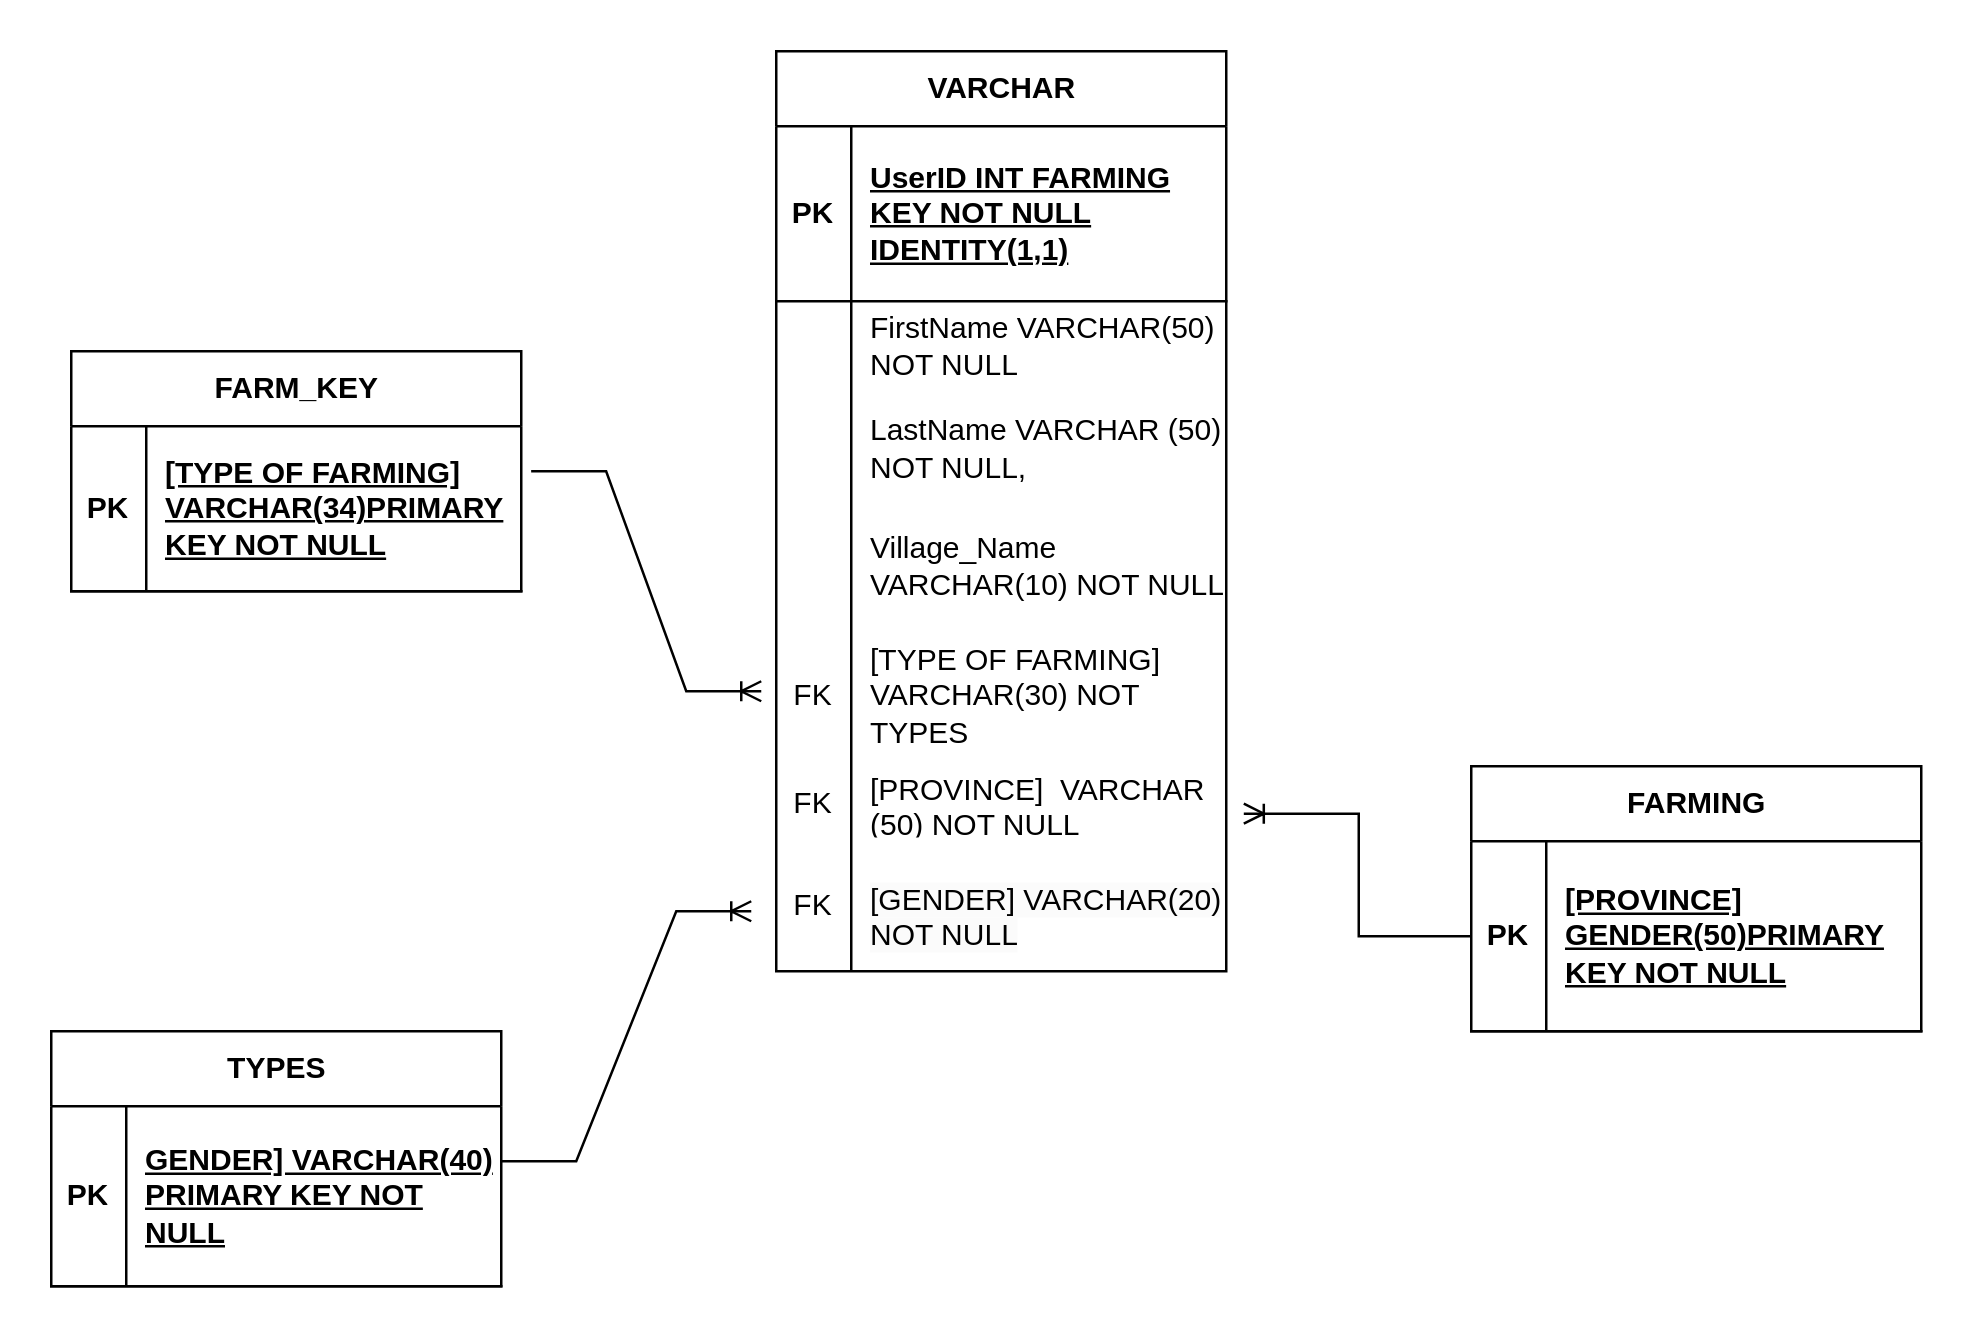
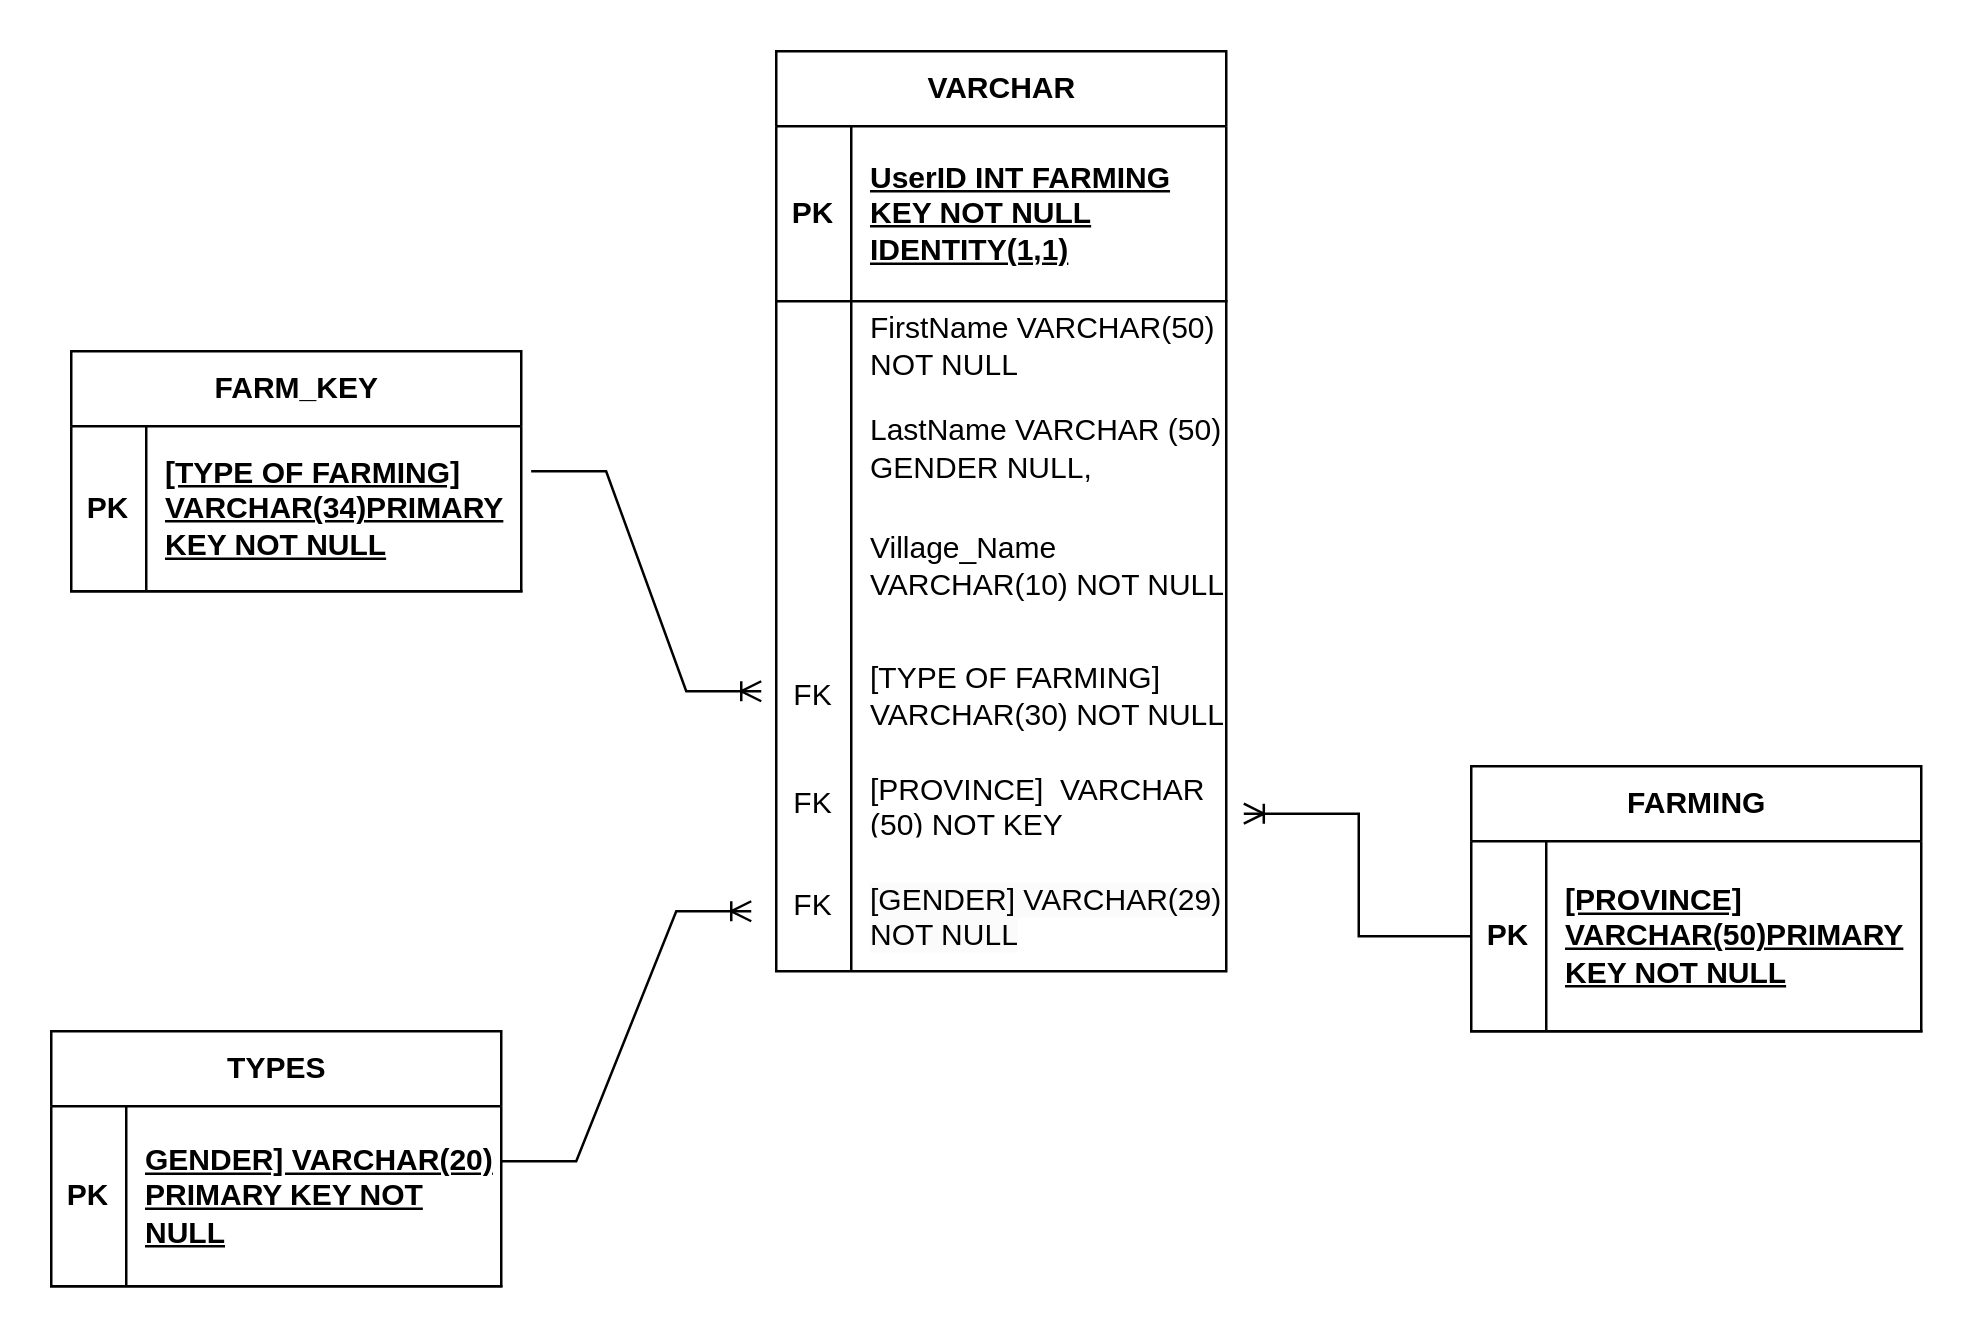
  <mxCell id="0" />
  <mxCell id="1" parent="0" />
  <mxCell id="2" value="VARCHAR" style="shape=table;startSize=30;container=1;collapsible=1;childLayout=tableLayout;fixedRows=1;rowLines=0;fontStyle=1;align=center;resizeLast=1;html=1;" parent="1" vertex="1"><mxGeometry x="310" y="20" width="180" height="368" as="geometry" /></mxCell>
  <mxCell id="3" value="" style="shape=tableRow;horizontal=0;startSize=0;swimlaneHead=0;swimlaneBody=0;fillColor=none;collapsible=0;dropTarget=0;points=[[0,0.5],[1,0.5]];portConstraint=eastwest;top=0;left=0;right=0;bottom=1;" parent="2" vertex="1"><mxGeometry y="30" width="180" height="70" as="geometry" /></mxCell>
  <mxCell id="4" value="PK" style="shape=partialRectangle;connectable=0;fillColor=none;top=0;left=0;bottom=0;right=0;fontStyle=1;overflow=hidden;whiteSpace=wrap;html=1;" parent="3" vertex="1"><mxGeometry width="30" height="70" as="geometry"><mxRectangle width="30" height="70" as="alternateBounds" /></mxGeometry></mxCell>
  <mxCell id="5" value="UserID INT FARMING KEY NOT NULL IDENTITY(1,1)" style="shape=partialRectangle;connectable=0;fillColor=none;top=0;left=0;bottom=0;right=0;align=left;spacingLeft=6;fontStyle=5;overflow=hidden;whiteSpace=wrap;html=1;" parent="3" vertex="1"><mxGeometry x="30" width="150" height="70" as="geometry"><mxRectangle width="150" height="70" as="alternateBounds" /></mxGeometry></mxCell>
  <mxCell id="6" value="" style="shape=tableRow;horizontal=0;startSize=0;swimlaneHead=0;swimlaneBody=0;fillColor=none;collapsible=0;dropTarget=0;points=[[0,0.5],[1,0.5]];portConstraint=eastwest;top=0;left=0;right=0;bottom=0;" parent="2" vertex="1"><mxGeometry y="100" width="180" height="36" as="geometry" /></mxCell>
  <mxCell id="7" value="" style="shape=partialRectangle;connectable=0;fillColor=none;top=0;left=0;bottom=0;right=0;editable=1;overflow=hidden;whiteSpace=wrap;html=1;" parent="6" vertex="1"><mxGeometry width="30" height="36" as="geometry"><mxRectangle width="30" height="36" as="alternateBounds" /></mxGeometry></mxCell>
  <mxCell id="8" value="FirstName VARCHAR(50) NOT NULL" style="shape=partialRectangle;connectable=0;fillColor=none;top=0;left=0;bottom=0;right=0;align=left;spacingLeft=6;overflow=hidden;whiteSpace=wrap;html=1;" parent="6" vertex="1"><mxGeometry x="30" width="150" height="36" as="geometry"><mxRectangle width="150" height="36" as="alternateBounds" /></mxGeometry></mxCell>
  <mxCell id="9" value="" style="shape=tableRow;horizontal=0;startSize=0;swimlaneHead=0;swimlaneBody=0;fillColor=none;collapsible=0;dropTarget=0;points=[[0,0.5],[1,0.5]];portConstraint=eastwest;top=0;left=0;right=0;bottom=0;" parent="2" vertex="1"><mxGeometry y="136" width="180" height="46" as="geometry" /></mxCell>
  <mxCell id="10" value="" style="shape=partialRectangle;connectable=0;fillColor=none;top=0;left=0;bottom=0;right=0;editable=1;overflow=hidden;whiteSpace=wrap;html=1;" parent="9" vertex="1"><mxGeometry width="30" height="46" as="geometry"><mxRectangle width="30" height="46" as="alternateBounds" /></mxGeometry></mxCell>
- <mxCell id="11" value="LastName VARCHAR (50) NOT NULL," style="shape=partialRectangle;connectable=0;fillColor=none;top=0;left=0;bottom=0;right=0;align=left;spacingLeft=6;overflow=hidden;whiteSpace=wrap;html=1;" parent="9" vertex="1"><mxGeometry x="30" width="150" height="46" as="geometry"><mxRectangle width="150" height="46" as="alternateBounds" /></mxGeometry></mxCell>
+ <mxCell id="11" value="LastName VARCHAR (50) GENDER NULL," style="shape=partialRectangle;connectable=0;fillColor=none;top=0;left=0;bottom=0;right=0;align=left;spacingLeft=6;overflow=hidden;whiteSpace=wrap;html=1;" parent="9" vertex="1"><mxGeometry x="30" width="150" height="46" as="geometry"><mxRectangle width="150" height="46" as="alternateBounds" /></mxGeometry></mxCell>
  <mxCell id="12" style="shape=tableRow;horizontal=0;startSize=0;swimlaneHead=0;swimlaneBody=0;fillColor=none;collapsible=0;dropTarget=0;points=[[0,0.5],[1,0.5]];portConstraint=eastwest;top=0;left=0;right=0;bottom=0;" parent="2" vertex="1"><mxGeometry y="182" width="180" height="48" as="geometry" /></mxCell>
  <mxCell id="13" style="shape=partialRectangle;connectable=0;fillColor=none;top=0;left=0;bottom=0;right=0;editable=1;overflow=hidden;whiteSpace=wrap;html=1;" parent="12" vertex="1"><mxGeometry width="30" height="48" as="geometry"><mxRectangle width="30" height="48" as="alternateBounds" /></mxGeometry></mxCell>
  <mxCell id="14" value="Village_Name VARCHAR(10) NOT NULL" style="shape=partialRectangle;connectable=0;fillColor=none;top=0;left=0;bottom=0;right=0;align=left;spacingLeft=6;overflow=hidden;whiteSpace=wrap;html=1;" parent="12" vertex="1"><mxGeometry x="30" width="150" height="48" as="geometry"><mxRectangle width="150" height="48" as="alternateBounds" /></mxGeometry></mxCell>
  <mxCell id="15" value="" style="shape=tableRow;horizontal=0;startSize=0;swimlaneHead=0;swimlaneBody=0;fillColor=none;collapsible=0;dropTarget=0;points=[[0,0.5],[1,0.5]];portConstraint=eastwest;top=0;left=0;right=0;bottom=0;" parent="2" vertex="1"><mxGeometry y="230" width="180" height="56" as="geometry" /></mxCell>
  <mxCell id="16" value="FK" style="shape=partialRectangle;connectable=0;fillColor=none;top=0;left=0;bottom=0;right=0;fontStyle=0;overflow=hidden;whiteSpace=wrap;html=1;" parent="15" vertex="1"><mxGeometry width="30" height="56" as="geometry"><mxRectangle width="30" height="56" as="alternateBounds" /></mxGeometry></mxCell>
- <mxCell id="17" value="[TYPE OF FARMING] VARCHAR(30) NOT TYPES" style="shape=partialRectangle;connectable=0;fillColor=none;top=0;left=0;bottom=0;right=0;align=left;spacingLeft=6;fontStyle=0;overflow=hidden;whiteSpace=wrap;html=1;" parent="15" vertex="1"><mxGeometry x="30" width="150" height="56" as="geometry"><mxRectangle width="150" height="56" as="alternateBounds" /></mxGeometry></mxCell>
+ <mxCell id="17" value="[TYPE OF FARMING] VARCHAR(30) NOT NULL" style="shape=partialRectangle;connectable=0;fillColor=none;top=0;left=0;bottom=0;right=0;align=left;spacingLeft=6;fontStyle=0;overflow=hidden;whiteSpace=wrap;html=1;" parent="15" vertex="1"><mxGeometry x="30" width="150" height="56" as="geometry"><mxRectangle width="150" height="56" as="alternateBounds" /></mxGeometry></mxCell>
  <mxCell id="18" value="" style="shape=tableRow;horizontal=0;startSize=0;swimlaneHead=0;swimlaneBody=0;fillColor=none;collapsible=0;dropTarget=0;points=[[0,0.5],[1,0.5]];portConstraint=eastwest;top=0;left=0;right=0;bottom=0;" vertex="1" parent="2"><mxGeometry y="286" width="180" height="30" as="geometry" /></mxCell>
  <mxCell id="19" value="FK" style="shape=partialRectangle;connectable=0;fillColor=none;top=0;left=0;bottom=0;right=0;fontStyle=0;overflow=hidden;whiteSpace=wrap;html=1;" vertex="1" parent="18"><mxGeometry width="30" height="30" as="geometry"><mxRectangle width="30" height="30" as="alternateBounds" /></mxGeometry></mxCell>
- <mxCell id="20" value="[PROVINCE]&amp;nbsp; VARCHAR (50) NOT NULL" style="shape=partialRectangle;connectable=0;fillColor=none;top=0;left=0;bottom=0;right=0;align=left;spacingLeft=6;fontStyle=0;overflow=hidden;whiteSpace=wrap;html=1;" vertex="1" parent="18"><mxGeometry x="30" width="150" height="30" as="geometry"><mxRectangle width="150" height="30" as="alternateBounds" /></mxGeometry></mxCell>
+ <mxCell id="20" value="[PROVINCE]&amp;nbsp; VARCHAR (50) NOT KEY" style="shape=partialRectangle;connectable=0;fillColor=none;top=0;left=0;bottom=0;right=0;align=left;spacingLeft=6;fontStyle=0;overflow=hidden;whiteSpace=wrap;html=1;" vertex="1" parent="18"><mxGeometry x="30" width="150" height="30" as="geometry"><mxRectangle width="150" height="30" as="alternateBounds" /></mxGeometry></mxCell>
  <mxCell id="21" value="" style="shape=tableRow;horizontal=0;startSize=0;swimlaneHead=0;swimlaneBody=0;fillColor=none;collapsible=0;dropTarget=0;points=[[0,0.5],[1,0.5]];portConstraint=eastwest;top=0;left=0;right=0;bottom=0;" vertex="1" parent="2"><mxGeometry y="316" width="180" height="52" as="geometry" /></mxCell>
  <mxCell id="22" value="FK" style="shape=partialRectangle;connectable=0;fillColor=none;top=0;left=0;bottom=0;right=0;fontStyle=0;overflow=hidden;whiteSpace=wrap;html=1;" vertex="1" parent="21"><mxGeometry width="30" height="52" as="geometry"><mxRectangle width="30" height="52" as="alternateBounds" /></mxGeometry></mxCell>
- <mxCell id="23" value="&#10;&lt;span style=&quot;color: rgb(0, 0, 0); font-family: Helvetica; font-size: 12px; font-style: normal; font-variant-ligatures: normal; font-variant-caps: normal; font-weight: 400; letter-spacing: normal; orphans: 2; text-align: left; text-indent: 0px; text-transform: none; widows: 2; word-spacing: 0px; -webkit-text-stroke-width: 0px; background-color: rgb(251, 251, 251); text-decoration-thickness: initial; text-decoration-style: initial; text-decoration-color: initial; float: none; display: inline !important;&quot;&gt;[GENDER] VARCHAR(20) NOT NULL&lt;/span&gt;&#10;&#10;" style="shape=partialRectangle;connectable=0;fillColor=none;top=0;left=0;bottom=0;right=0;align=left;spacingLeft=6;fontStyle=0;overflow=hidden;whiteSpace=wrap;html=1;" vertex="1" parent="21"><mxGeometry x="30" width="150" height="52" as="geometry"><mxRectangle width="150" height="52" as="alternateBounds" /></mxGeometry></mxCell>
+ <mxCell id="23" value="&#10;&lt;span style=&quot;color: rgb(0, 0, 0); font-family: Helvetica; font-size: 12px; font-style: normal; font-variant-ligatures: normal; font-variant-caps: normal; font-weight: 400; letter-spacing: normal; orphans: 2; text-align: left; text-indent: 0px; text-transform: none; widows: 2; word-spacing: 0px; -webkit-text-stroke-width: 0px; background-color: rgb(251, 251, 251); text-decoration-thickness: initial; text-decoration-style: initial; text-decoration-color: initial; float: none; display: inline !important;&quot;&gt;[GENDER] VARCHAR(29) NOT NULL&lt;/span&gt;&#10;&#10;" style="shape=partialRectangle;connectable=0;fillColor=none;top=0;left=0;bottom=0;right=0;align=left;spacingLeft=6;fontStyle=0;overflow=hidden;whiteSpace=wrap;html=1;" vertex="1" parent="21"><mxGeometry x="30" width="150" height="52" as="geometry"><mxRectangle width="150" height="52" as="alternateBounds" /></mxGeometry></mxCell>
  <mxCell id="24" value="TYPES" style="shape=table;startSize=30;container=1;collapsible=1;childLayout=tableLayout;fixedRows=1;rowLines=0;fontStyle=1;align=center;resizeLast=1;html=1;" vertex="1" parent="1"><mxGeometry x="20" y="412" width="180" height="102" as="geometry" /></mxCell>
  <mxCell id="25" value="" style="shape=tableRow;horizontal=0;startSize=0;swimlaneHead=0;swimlaneBody=0;fillColor=none;collapsible=0;dropTarget=0;points=[[0,0.5],[1,0.5]];portConstraint=eastwest;top=0;left=0;right=0;bottom=1;" vertex="1" parent="24"><mxGeometry y="30" width="180" height="72" as="geometry" /></mxCell>
  <mxCell id="26" value="PK" style="shape=partialRectangle;connectable=0;fillColor=none;top=0;left=0;bottom=0;right=0;fontStyle=1;overflow=hidden;whiteSpace=wrap;html=1;" vertex="1" parent="25"><mxGeometry width="30" height="72" as="geometry"><mxRectangle width="30" height="72" as="alternateBounds" /></mxGeometry></mxCell>
- <mxCell id="27" value="GENDER] VARCHAR(40) PRIMARY KEY NOT NULL" style="shape=partialRectangle;connectable=0;fillColor=none;top=0;left=0;bottom=0;right=0;align=left;spacingLeft=6;fontStyle=5;overflow=hidden;whiteSpace=wrap;html=1;" vertex="1" parent="25"><mxGeometry x="30" width="150" height="72" as="geometry"><mxRectangle width="150" height="72" as="alternateBounds" /></mxGeometry></mxCell>
+ <mxCell id="27" value="GENDER] VARCHAR(20) PRIMARY KEY NOT NULL" style="shape=partialRectangle;connectable=0;fillColor=none;top=0;left=0;bottom=0;right=0;align=left;spacingLeft=6;fontStyle=5;overflow=hidden;whiteSpace=wrap;html=1;" vertex="1" parent="25"><mxGeometry x="30" width="150" height="72" as="geometry"><mxRectangle width="150" height="72" as="alternateBounds" /></mxGeometry></mxCell>
  <mxCell id="28" value="FARMING" style="shape=table;startSize=30;container=1;collapsible=1;childLayout=tableLayout;fixedRows=1;rowLines=0;fontStyle=1;align=center;resizeLast=1;html=1;rounded=0;shadow=0;swimlaneLine=1;" vertex="1" parent="1"><mxGeometry x="588" y="306" width="180" height="106" as="geometry" /></mxCell>
  <mxCell id="29" value="" style="shape=tableRow;horizontal=0;startSize=0;swimlaneHead=0;swimlaneBody=0;fillColor=none;collapsible=0;dropTarget=0;points=[[0,0.5],[1,0.5]];portConstraint=eastwest;top=0;left=0;right=0;bottom=1;" vertex="1" parent="28"><mxGeometry y="30" width="180" height="76" as="geometry" /></mxCell>
  <mxCell id="30" value="PK" style="shape=partialRectangle;connectable=0;fillColor=none;top=0;left=0;bottom=0;right=0;fontStyle=1;overflow=hidden;whiteSpace=wrap;html=1;" vertex="1" parent="29"><mxGeometry width="30" height="76" as="geometry"><mxRectangle width="30" height="76" as="alternateBounds" /></mxGeometry></mxCell>
- <mxCell id="31" value="[PROVINCE] GENDER(50)PRIMARY KEY NOT NULL" style="shape=partialRectangle;connectable=0;fillColor=none;top=0;left=0;bottom=0;right=0;align=left;spacingLeft=6;fontStyle=5;overflow=hidden;whiteSpace=wrap;html=1;" vertex="1" parent="29"><mxGeometry x="30" width="150" height="76" as="geometry"><mxRectangle width="150" height="76" as="alternateBounds" /></mxGeometry></mxCell>
+ <mxCell id="31" value="[PROVINCE] VARCHAR(50)PRIMARY KEY NOT NULL" style="shape=partialRectangle;connectable=0;fillColor=none;top=0;left=0;bottom=0;right=0;align=left;spacingLeft=6;fontStyle=5;overflow=hidden;whiteSpace=wrap;html=1;" vertex="1" parent="29"><mxGeometry x="30" width="150" height="76" as="geometry"><mxRectangle width="150" height="76" as="alternateBounds" /></mxGeometry></mxCell>
  <mxCell id="32" value="FARM_KEY" style="shape=table;startSize=30;container=1;collapsible=1;childLayout=tableLayout;fixedRows=1;rowLines=0;fontStyle=1;align=center;resizeLast=1;html=1;" vertex="1" parent="1"><mxGeometry x="28" y="140" width="180" height="96" as="geometry" /></mxCell>
  <mxCell id="33" value="" style="shape=tableRow;horizontal=0;startSize=0;swimlaneHead=0;swimlaneBody=0;fillColor=none;collapsible=0;dropTarget=0;points=[[0,0.5],[1,0.5]];portConstraint=eastwest;top=0;left=0;right=0;bottom=1;" vertex="1" parent="32"><mxGeometry y="30" width="180" height="66" as="geometry" /></mxCell>
  <mxCell id="34" value="PK" style="shape=partialRectangle;connectable=0;fillColor=none;top=0;left=0;bottom=0;right=0;fontStyle=1;overflow=hidden;whiteSpace=wrap;html=1;" vertex="1" parent="33"><mxGeometry width="30" height="66" as="geometry"><mxRectangle width="30" height="66" as="alternateBounds" /></mxGeometry></mxCell>
  <mxCell id="35" value="[TYPE OF FARMING] VARCHAR(34)PRIMARY KEY NOT NULL" style="shape=partialRectangle;connectable=0;fillColor=none;top=0;left=0;bottom=0;right=0;align=left;spacingLeft=6;fontStyle=5;overflow=hidden;whiteSpace=wrap;html=1;" vertex="1" parent="33"><mxGeometry x="30" width="150" height="66" as="geometry"><mxRectangle width="150" height="66" as="alternateBounds" /></mxGeometry></mxCell>
  <mxCell id="36" value="" style="edgeStyle=entityRelationEdgeStyle;fontSize=12;html=1;endArrow=ERoneToMany;rounded=0;" edge="1" parent="1"><mxGeometry width="100" height="100" relative="1" as="geometry"><mxPoint x="200" y="464" as="sourcePoint" /><mxPoint x="300" y="364" as="targetPoint" /></mxGeometry></mxCell>
  <mxCell id="37" value="" style="edgeStyle=entityRelationEdgeStyle;fontSize=12;html=1;endArrow=ERoneToMany;rounded=0;exitX=1.022;exitY=0.273;exitDx=0;exitDy=0;exitPerimeter=0;" edge="1" parent="1" source="33"><mxGeometry width="100" height="100" relative="1" as="geometry"><mxPoint x="204" y="224" as="sourcePoint" /><mxPoint x="304" y="276" as="targetPoint" /><Array as="points"><mxPoint x="228" y="188" /></Array></mxGeometry></mxCell>
  <mxCell id="38" value="" style="fontSize=12;html=1;endArrow=ERoneToMany;rounded=0;edgeStyle=elbowEdgeStyle;exitX=0;exitY=0.5;exitDx=0;exitDy=0;entryX=1.039;entryY=0.633;entryDx=0;entryDy=0;entryPerimeter=0;" edge="1" parent="1" source="29" target="18"><mxGeometry width="100" height="100" relative="1" as="geometry"><mxPoint x="572" y="372" as="sourcePoint" /><mxPoint x="500" y="324" as="targetPoint" /></mxGeometry></mxCell>
